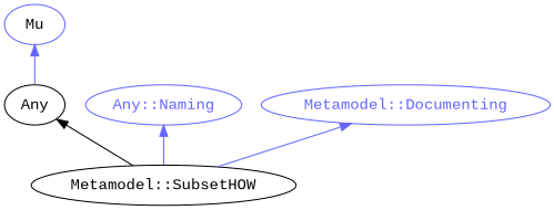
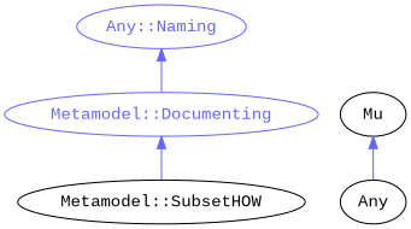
  digraph {
    bgcolor="#FFFFFF"
    fontname="Liberation Mono"
    rankdir=BT
    splines=polyline
    node [color="#000000" fontcolor="#000000" fontname="Liberation Mono"]
    edge [color="#6666FF" fontname="Liberation Mono"]
    "Metamodel::SubsetHOW"
    Any
    n3 [color="#6666FF" fontcolor="#6666FF" label="Any::Naming"]
    "Metamodel::Documenting" [color="#6666FF" fontcolor="#6666FF"]
-   Mu [color="#6666FF"]
-   "Metamodel::SubsetHOW" -> Any [color="#000000"]
-   "Metamodel::SubsetHOW" -> n3
+   Mu
+   "Metamodel::Documenting" -> n3
    "Metamodel::SubsetHOW" -> "Metamodel::Documenting"
    Any -> Mu
  }
